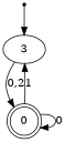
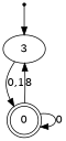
  digraph {
    inic [shape=point]
    3
    n3 [label=0 shape=doublecircle]
    inic -> 3
-   3 -> n3 [label="0,2"]
-   n3 -> 3 [label=1]
+   3 -> n3 [label="0,1"]
+   n3 -> 3 [label=8]
    n3 -> n3 [label=0]
  }
